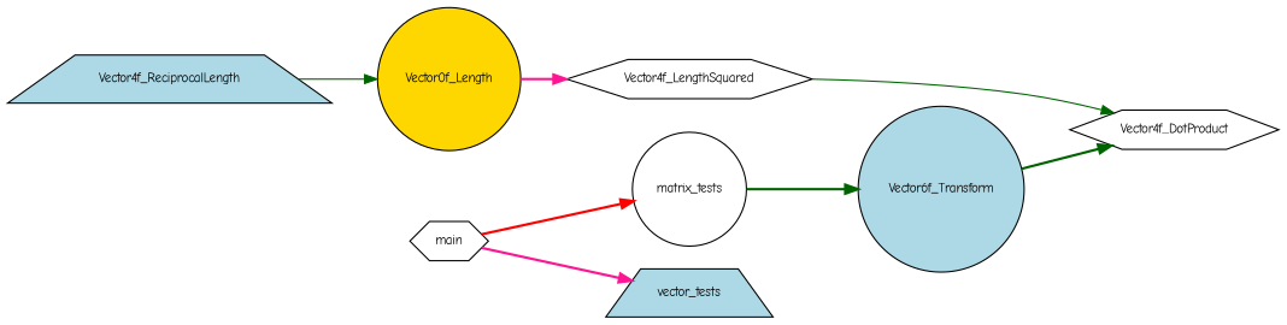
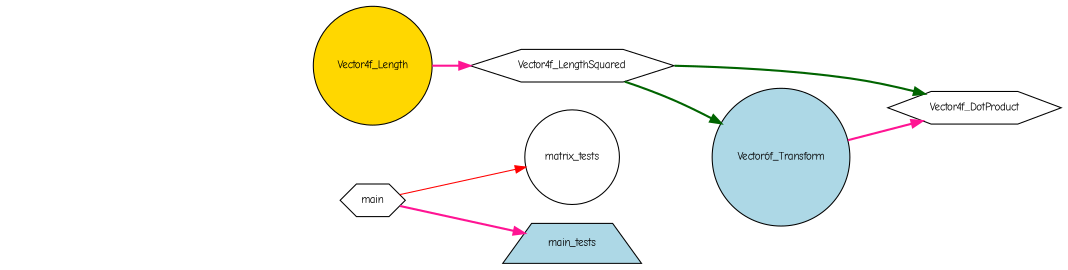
  digraph {
    fontname="Comic Neue"
    rankdir=RL
    node [color=black fillcolor=white fontname="Comic Neue" fontsize=10 shape=hexagon style=filled]
    edge [color=darkgreen dir=back fontname="Comic Neue" fontsize=10 labelfontname=Helvetica labelfontsize=10 style=bold]
    n1 [fontcolor=black height=0.2 label=Vector4f_DotProduct width=0.4]
    n2 [height=0.2 label=Vector4f_LengthSquared width=0.4]
    n3 [fillcolor=lightblue height=0.2 label=Vector6f_Transform shape=circle width=0.4]
-   n4 [fillcolor=gold height=0.2 label=Vector0f_Length shape=circle width=0.4]
+   n4 [fillcolor=gold height=0.2 label=Vector4f_Length shape=circle width=0.4]
    n5 [height=0.2 label=matrix_tests shape=circle width=0.4]
-   n6 [fillcolor=lightblue height=0.2 label=Vector4f_ReciprocalLength shape=trapezium width=0.4]
-   n7 [fillcolor=lightblue height=0.2 label=vector_tests shape=trapezium width=0.4]
+   n7 [fillcolor=lightblue height=0.2 label=main_tests shape=trapezium width=0.4]
    n8 [height=0.2 label=main width=0.4]
-   n1 -> n2 [style=solid]
-   n1 -> n3
+   n1 -> n2
+   n1 -> n3 [color=deeppink]
    n2 -> n4 [color=deeppink]
-   n3 -> n5
-   n4 -> n6 [style=solid]
-   n5 -> n8 [color=red]
+   n3 -> n2
+   n5 -> n8 [color=red style=solid]
    n7 -> n8 [color=deeppink]
  }
